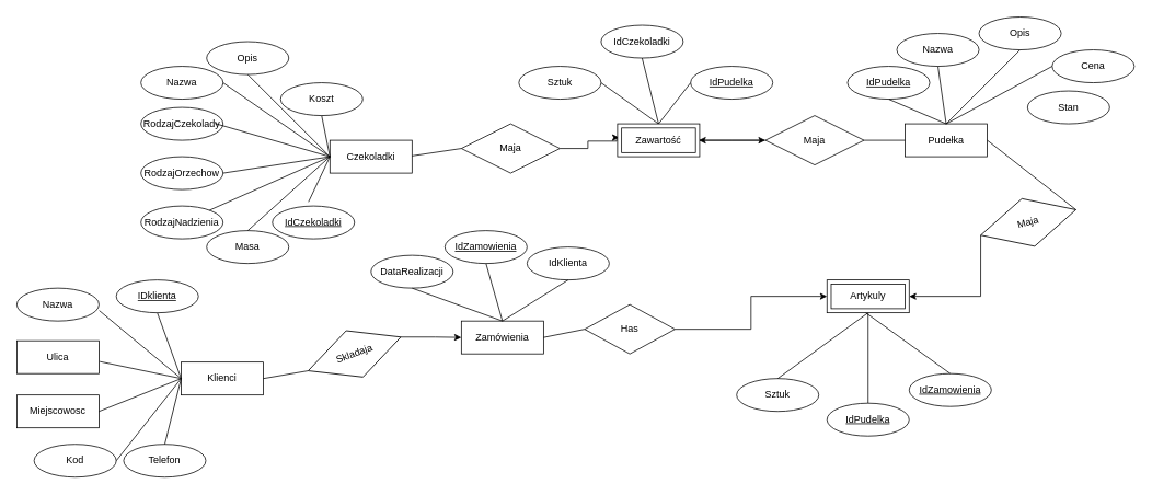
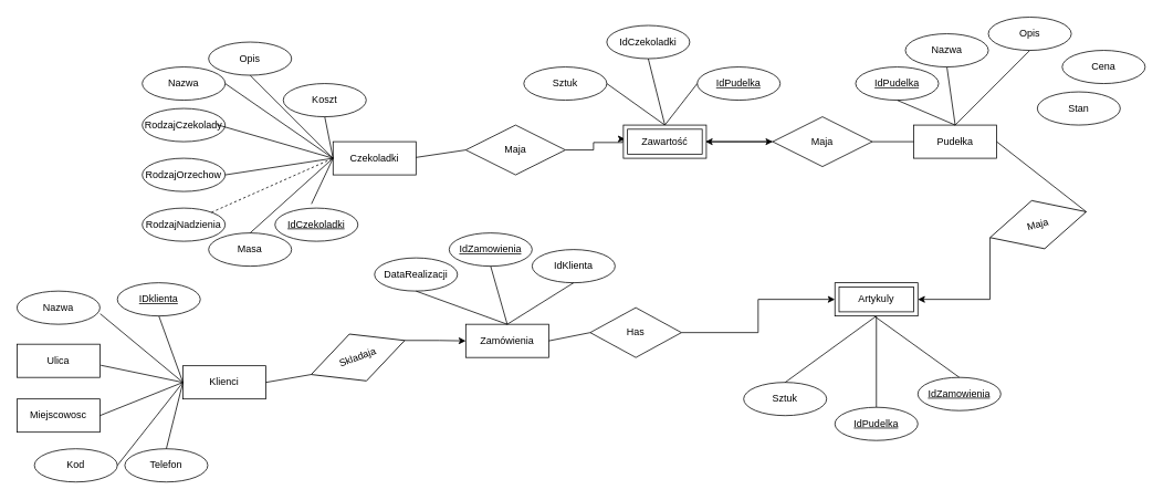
  <mxCell id="0" />
  <mxCell id="1" parent="0" />
  <mxCell id="2" value="Czekoladki&lt;br&gt;" style="whiteSpace=wrap;html=1;align=center;" parent="1" vertex="1"><mxGeometry x="401" y="170" width="100" height="40" as="geometry" /></mxCell>
  <mxCell id="3" value="Pudełka" style="whiteSpace=wrap;html=1;align=center;" parent="1" vertex="1"><mxGeometry x="1101" y="150" width="100" height="40" as="geometry" /></mxCell>
  <mxCell id="4" value="Klienci" style="whiteSpace=wrap;html=1;align=center;" parent="1" vertex="1"><mxGeometry x="220" y="440" width="100" height="40" as="geometry" /></mxCell>
  <mxCell id="5" value="Zamówienia" style="whiteSpace=wrap;html=1;align=center;" parent="1" vertex="1"><mxGeometry x="561" y="390" width="100" height="40" as="geometry" /></mxCell>
  <mxCell id="6" value="Nazwa" style="ellipse;whiteSpace=wrap;html=1;align=center;" parent="1" vertex="1"><mxGeometry x="171" y="80" width="100" height="40" as="geometry" /></mxCell>
  <mxCell id="7" value="Opis" style="ellipse;whiteSpace=wrap;html=1;align=center;" parent="1" vertex="1"><mxGeometry x="1191" y="20" width="100" height="40" as="geometry" /></mxCell>
  <mxCell id="8" value="Nazwa" style="ellipse;whiteSpace=wrap;html=1;align=center;" parent="1" vertex="1"><mxGeometry x="1091" y="40" width="100" height="40" as="geometry" /></mxCell>
  <mxCell id="9" value="Koszt" style="ellipse;whiteSpace=wrap;html=1;align=center;" parent="1" vertex="1"><mxGeometry x="341" y="100" width="100" height="40" as="geometry" /></mxCell>
  <mxCell id="10" value="Masa" style="ellipse;whiteSpace=wrap;html=1;align=center;" parent="1" vertex="1"><mxGeometry x="251" y="280" width="100" height="40" as="geometry" /></mxCell>
  <mxCell id="11" value="Opis" style="ellipse;whiteSpace=wrap;html=1;align=center;" parent="1" vertex="1"><mxGeometry x="251" y="50" width="100" height="40" as="geometry" /></mxCell>
  <mxCell id="12" value="RodzajNadzienia" style="ellipse;whiteSpace=wrap;html=1;align=center;" parent="1" vertex="1"><mxGeometry x="171" y="250" width="100" height="40" as="geometry" /></mxCell>
  <mxCell id="13" value="RodzajOrzechow" style="ellipse;whiteSpace=wrap;html=1;align=center;" parent="1" vertex="1"><mxGeometry x="171" y="190" width="100" height="40" as="geometry" /></mxCell>
  <mxCell id="14" value="RodzajCzekolady" style="ellipse;whiteSpace=wrap;html=1;align=center;" parent="1" vertex="1"><mxGeometry x="171" y="130" width="100" height="40" as="geometry" /></mxCell>
  <mxCell id="15" value="" style="endArrow=none;html=1;rounded=0;entryX=0;entryY=0.5;entryDx=0;entryDy=0;exitX=0.5;exitY=0;exitDx=0;exitDy=0;" parent="1" source="10" target="2" edge="1"><mxGeometry relative="1" as="geometry"><mxPoint x="341" y="250" as="sourcePoint" /><mxPoint x="501" y="250" as="targetPoint" /></mxGeometry></mxCell>
- <mxCell id="16" value="" style="endArrow=none;html=1;rounded=0;entryX=0;entryY=0.5;entryDx=0;entryDy=0;" parent="1" source="12" target="2" edge="1"><mxGeometry relative="1" as="geometry"><mxPoint x="251" y="260" as="sourcePoint" /><mxPoint x="411" y="260" as="targetPoint" /></mxGeometry></mxCell>
+ <mxCell id="16" value="" style="endArrow=none;html=1;rounded=0;entryX=0;entryY=0.5;entryDx=0;entryDy=0;dashed=1;" parent="1" source="12" target="2" edge="1"><mxGeometry relative="1" as="geometry"><mxPoint x="251" y="260" as="sourcePoint" /><mxPoint x="411" y="260" as="targetPoint" /></mxGeometry></mxCell>
  <mxCell id="17" value="" style="endArrow=none;html=1;rounded=0;entryX=0;entryY=0.5;entryDx=0;entryDy=0;" parent="1" target="37" edge="1"><mxGeometry relative="1" as="geometry"><mxPoint x="501" y="189" as="sourcePoint" /><mxPoint x="591" y="189" as="targetPoint" /></mxGeometry></mxCell>
  <mxCell id="18" value="" style="endArrow=none;html=1;rounded=0;exitX=0.44;exitY=-0.125;exitDx=0;exitDy=0;entryX=0;entryY=0.5;entryDx=0;entryDy=0;exitPerimeter=0;" parent="1" source="40" target="2" edge="1"><mxGeometry relative="1" as="geometry"><mxPoint x="381" y="250" as="sourcePoint" /><mxPoint x="601" y="269.5" as="targetPoint" /></mxGeometry></mxCell>
  <mxCell id="19" value="" style="endArrow=none;html=1;rounded=0;entryX=0.5;entryY=1;entryDx=0;entryDy=0;exitX=0;exitY=0.5;exitDx=0;exitDy=0;" parent="1" source="2" target="9" edge="1"><mxGeometry relative="1" as="geometry"><mxPoint x="361" y="180" as="sourcePoint" /><mxPoint x="471" y="120" as="targetPoint" /></mxGeometry></mxCell>
  <mxCell id="20" value="" style="endArrow=none;html=1;rounded=0;entryX=0;entryY=0.5;entryDx=0;entryDy=0;exitX=0.5;exitY=1;exitDx=0;exitDy=0;" parent="1" source="11" target="2" edge="1"><mxGeometry relative="1" as="geometry"><mxPoint x="361" y="120" as="sourcePoint" /><mxPoint x="511" y="99" as="targetPoint" /></mxGeometry></mxCell>
  <mxCell id="21" value="" style="endArrow=none;html=1;rounded=0;entryX=0;entryY=0.5;entryDx=0;entryDy=0;" parent="1" target="2" edge="1"><mxGeometry relative="1" as="geometry"><mxPoint x="261" y="149.5" as="sourcePoint" /><mxPoint x="351" y="180" as="targetPoint" /></mxGeometry></mxCell>
  <mxCell id="22" value="" style="endArrow=none;html=1;rounded=0;exitX=1;exitY=0.5;exitDx=0;exitDy=0;entryX=0;entryY=0.5;entryDx=0;entryDy=0;" parent="1" source="13" target="2" edge="1"><mxGeometry relative="1" as="geometry"><mxPoint x="851" y="380" as="sourcePoint" /><mxPoint x="1011" y="380" as="targetPoint" /></mxGeometry></mxCell>
  <mxCell id="23" value="" style="endArrow=none;html=1;rounded=0;exitX=1;exitY=0.5;exitDx=0;exitDy=0;entryX=0;entryY=0.5;entryDx=0;entryDy=0;" parent="1" source="6" target="2" edge="1"><mxGeometry relative="1" as="geometry"><mxPoint x="261" y="99" as="sourcePoint" /><mxPoint x="361" y="180" as="targetPoint" /></mxGeometry></mxCell>
  <mxCell id="24" value="Telefon" style="ellipse;whiteSpace=wrap;html=1;align=center;" parent="1" vertex="1"><mxGeometry x="150" y="540" width="100" height="40" as="geometry" /></mxCell>
  <mxCell id="25" value="Nazwa" style="ellipse;whiteSpace=wrap;html=1;align=center;" parent="1" vertex="1"><mxGeometry x="20" y="350" width="100" height="40" as="geometry" /></mxCell>
  <mxCell id="26" value="Sztuk" style="ellipse;whiteSpace=wrap;html=1;align=center;" parent="1" vertex="1"><mxGeometry x="896" y="460" width="100" height="40" as="geometry" /></mxCell>
  <mxCell id="27" value="Kod" style="ellipse;whiteSpace=wrap;html=1;align=center;" parent="1" vertex="1"><mxGeometry x="41" y="540" width="100" height="40" as="geometry" /></mxCell>
  <mxCell id="28" value="Miejscowosc" style="whiteSpace=wrap;html=1;align=center;rounded=0;" parent="1" vertex="1"><mxGeometry x="20" y="480" width="100" height="40" as="geometry" /></mxCell>
  <mxCell id="29" value="Ulica" style="whiteSpace=wrap;html=1;align=center;rounded=0;" parent="1" vertex="1"><mxGeometry x="20" y="414" width="100" height="40" as="geometry" /></mxCell>
  <mxCell id="30" value="IdKlienta" style="ellipse;whiteSpace=wrap;html=1;align=center;" parent="1" vertex="1"><mxGeometry x="641" y="300" width="100" height="40" as="geometry" /></mxCell>
  <mxCell id="31" value="DataRealizacji" style="ellipse;whiteSpace=wrap;html=1;align=center;" parent="1" vertex="1"><mxGeometry x="451" y="310" width="100" height="40" as="geometry" /></mxCell>
  <mxCell id="32" value="Sztuk" style="ellipse;whiteSpace=wrap;html=1;align=center;" parent="1" vertex="1"><mxGeometry x="631" y="80" width="100" height="40" as="geometry" /></mxCell>
  <mxCell id="33" value="Stan" style="ellipse;whiteSpace=wrap;html=1;align=center;" parent="1" vertex="1"><mxGeometry x="1250" y="110" width="100" height="40" as="geometry" /></mxCell>
  <mxCell id="34" value="Cena" style="ellipse;whiteSpace=wrap;html=1;align=center;" parent="1" vertex="1"><mxGeometry x="1280" y="60" width="100" height="40" as="geometry" /></mxCell>
  <mxCell id="35" value="IdCzekoladki" style="ellipse;whiteSpace=wrap;html=1;align=center;" parent="1" vertex="1"><mxGeometry x="731" y="30" width="100" height="40" as="geometry" /></mxCell>
  <mxCell id="36" style="edgeStyle=orthogonalEdgeStyle;rounded=0;orthogonalLoop=1;jettySize=auto;html=1;exitX=1;exitY=0.5;exitDx=0;exitDy=0;entryX=0.02;entryY=0.417;entryDx=0;entryDy=0;entryPerimeter=0;" parent="1" source="37" target="77" edge="1"><mxGeometry relative="1" as="geometry"><mxPoint x="750" y="170" as="targetPoint" /><Array as="points"><mxPoint x="715" y="180" /><mxPoint x="715" y="171" /><mxPoint x="750" y="171" /><mxPoint x="750" y="167" /></Array></mxGeometry></mxCell>
  <mxCell id="37" value="Maja" style="shape=rhombus;perimeter=rhombusPerimeter;whiteSpace=wrap;html=1;align=center;" parent="1" vertex="1"><mxGeometry x="561" y="150" width="120" height="60" as="geometry" /></mxCell>
  <mxCell id="38" style="edgeStyle=orthogonalEdgeStyle;rounded=0;orthogonalLoop=1;jettySize=auto;html=1;exitX=0;exitY=0.5;exitDx=0;exitDy=0;entryX=1;entryY=0.5;entryDx=0;entryDy=0;" parent="1" source="39" edge="1"><mxGeometry relative="1" as="geometry"><mxPoint x="850" y="170" as="targetPoint" /></mxGeometry></mxCell>
  <mxCell id="39" value="Maja" style="shape=rhombus;perimeter=rhombusPerimeter;whiteSpace=wrap;html=1;align=center;" parent="1" vertex="1"><mxGeometry x="931" y="140" width="120" height="60" as="geometry" /></mxCell>
  <mxCell id="40" value="IdCzekoladki" style="ellipse;whiteSpace=wrap;html=1;align=center;fontStyle=4;" parent="1" vertex="1"><mxGeometry x="331" y="250" width="100" height="40" as="geometry" /></mxCell>
  <mxCell id="41" value="" style="endArrow=none;html=1;rounded=0;entryX=0;entryY=0.5;entryDx=0;entryDy=0;exitX=1;exitY=0.5;exitDx=0;exitDy=0;" parent="1" source="39" target="3" edge="1"><mxGeometry relative="1" as="geometry"><mxPoint x="851" y="380" as="sourcePoint" /><mxPoint x="1011" y="380" as="targetPoint" /></mxGeometry></mxCell>
  <mxCell id="42" value="IdPudelka" style="ellipse;whiteSpace=wrap;html=1;align=center;fontStyle=4;" parent="1" vertex="1"><mxGeometry x="840" y="80" width="100" height="40" as="geometry" /></mxCell>
  <mxCell id="43" value="IdPudelka" style="ellipse;whiteSpace=wrap;html=1;align=center;fontStyle=4;" parent="1" vertex="1"><mxGeometry x="1031" y="80" width="100" height="40" as="geometry" /></mxCell>
  <mxCell id="44" style="edgeStyle=orthogonalEdgeStyle;rounded=0;orthogonalLoop=1;jettySize=auto;html=1;exitX=1;exitY=0.5;exitDx=0;exitDy=0;" parent="1" source="45" target="78" edge="1"><mxGeometry relative="1" as="geometry"><mxPoint x="1101" y="360" as="targetPoint" /><Array as="points"><mxPoint x="1193" y="360" /></Array></mxGeometry></mxCell>
  <mxCell id="45" value="Maja" style="shape=rhombus;perimeter=rhombusPerimeter;whiteSpace=wrap;html=1;align=center;direction=west;rotation=-15;" parent="1" vertex="1"><mxGeometry x="1191" y="240" width="120" height="60" as="geometry" /></mxCell>
  <mxCell id="46" value="" style="endArrow=none;html=1;rounded=0;entryX=1;entryY=0.5;entryDx=0;entryDy=0;exitX=0;exitY=0.5;exitDx=0;exitDy=0;" parent="1" source="45" target="3" edge="1"><mxGeometry relative="1" as="geometry"><mxPoint x="851" y="380" as="sourcePoint" /><mxPoint x="1011" y="380" as="targetPoint" /></mxGeometry></mxCell>
  <mxCell id="47" value="IdZamowienia" style="ellipse;whiteSpace=wrap;html=1;align=center;fontStyle=4;" parent="1" vertex="1"><mxGeometry x="1106" y="454" width="100" height="40" as="geometry" /></mxCell>
  <mxCell id="48" value="Has" style="shape=rhombus;perimeter=rhombusPerimeter;whiteSpace=wrap;html=1;align=center;" parent="1" vertex="1"><mxGeometry x="711" y="370" width="110" height="60" as="geometry" /></mxCell>
  <mxCell id="49" style="edgeStyle=orthogonalEdgeStyle;rounded=0;orthogonalLoop=1;jettySize=auto;html=1;exitX=1;exitY=0.5;exitDx=0;exitDy=0;entryX=0;entryY=0.5;entryDx=0;entryDy=0;" parent="1" source="50" target="5" edge="1"><mxGeometry relative="1" as="geometry" /></mxCell>
  <mxCell id="50" value="Skladaja" style="shape=rhombus;perimeter=rhombusPerimeter;whiteSpace=wrap;html=1;align=center;rotation=-20;" parent="1" vertex="1"><mxGeometry x="371" y="400" width="120" height="60" as="geometry" /></mxCell>
  <mxCell id="51" value="" style="endArrow=none;html=1;rounded=0;entryX=0;entryY=0.5;entryDx=0;entryDy=0;exitX=1;exitY=0.5;exitDx=0;exitDy=0;" parent="1" source="5" target="48" edge="1"><mxGeometry relative="1" as="geometry"><mxPoint x="691" y="400" as="sourcePoint" /><mxPoint x="791" y="410" as="targetPoint" /></mxGeometry></mxCell>
  <mxCell id="52" value="IdZamowienia" style="ellipse;whiteSpace=wrap;html=1;align=center;fontStyle=4;" parent="1" vertex="1"><mxGeometry x="541" y="280" width="100" height="40" as="geometry" /></mxCell>
  <mxCell id="53" value="IDklienta" style="ellipse;whiteSpace=wrap;html=1;align=center;fontStyle=4;" parent="1" vertex="1"><mxGeometry x="141" y="340" width="100" height="40" as="geometry" /></mxCell>
  <mxCell id="54" style="edgeStyle=orthogonalEdgeStyle;rounded=0;orthogonalLoop=1;jettySize=auto;html=1;exitX=1;exitY=0.5;exitDx=0;exitDy=0;" parent="1" source="48" target="78" edge="1"><mxGeometry relative="1" as="geometry"><mxPoint x="1001" y="360" as="targetPoint" /></mxGeometry></mxCell>
  <mxCell id="55" value="" style="endArrow=none;html=1;rounded=0;exitX=1;exitY=0.5;exitDx=0;exitDy=0;entryX=0;entryY=0.5;entryDx=0;entryDy=0;" parent="1" source="4" target="50" edge="1"><mxGeometry relative="1" as="geometry"><mxPoint x="351" y="520" as="sourcePoint" /><mxPoint x="511" y="520" as="targetPoint" /></mxGeometry></mxCell>
  <mxCell id="56" value="" style="endArrow=none;html=1;rounded=0;exitX=0.5;exitY=1;exitDx=0;exitDy=0;entryX=0.5;entryY=0;entryDx=0;entryDy=0;" parent="1" source="35" target="77" edge="1"><mxGeometry relative="1" as="geometry"><mxPoint x="650" y="130" as="sourcePoint" /><mxPoint x="800" y="150" as="targetPoint" /></mxGeometry></mxCell>
  <mxCell id="57" value="" style="endArrow=none;html=1;rounded=0;exitX=0;exitY=0.5;exitDx=0;exitDy=0;entryX=0.5;entryY=0;entryDx=0;entryDy=0;" parent="1" source="42" target="77" edge="1"><mxGeometry relative="1" as="geometry"><mxPoint x="791" y="80" as="sourcePoint" /><mxPoint x="800" y="150" as="targetPoint" /></mxGeometry></mxCell>
  <mxCell id="58" value="" style="endArrow=none;html=1;rounded=0;exitX=1;exitY=0.5;exitDx=0;exitDy=0;entryX=0.5;entryY=0;entryDx=0;entryDy=0;" parent="1" source="32" target="77" edge="1"><mxGeometry relative="1" as="geometry"><mxPoint x="720" y="160" as="sourcePoint" /><mxPoint x="800" y="150" as="targetPoint" /></mxGeometry></mxCell>
  <mxCell id="59" value="IdPudelka" style="ellipse;whiteSpace=wrap;html=1;align=center;fontStyle=4;" parent="1" vertex="1"><mxGeometry x="1006" y="490" width="100" height="40" as="geometry" /></mxCell>
  <mxCell id="60" value="" style="endArrow=none;html=1;rounded=0;exitX=1.003;exitY=0.683;exitDx=0;exitDy=0;exitPerimeter=0;entryX=0;entryY=0.5;entryDx=0;entryDy=0;" parent="1" source="25" target="4" edge="1"><mxGeometry relative="1" as="geometry"><mxPoint x="491" y="550" as="sourcePoint" /><mxPoint x="651" y="550" as="targetPoint" /></mxGeometry></mxCell>
  <mxCell id="61" value="" style="endArrow=none;html=1;rounded=0;exitX=1.01;exitY=0.634;exitDx=0;exitDy=0;exitPerimeter=0;entryX=0;entryY=0.5;entryDx=0;entryDy=0;" parent="1" source="29" target="4" edge="1"><mxGeometry relative="1" as="geometry"><mxPoint x="331" y="540" as="sourcePoint" /><mxPoint x="491" y="540" as="targetPoint" /></mxGeometry></mxCell>
  <mxCell id="62" value="" style="endArrow=none;html=1;rounded=0;exitX=1;exitY=0.5;exitDx=0;exitDy=0;entryX=0;entryY=0.5;entryDx=0;entryDy=0;" parent="1" source="28" target="4" edge="1"><mxGeometry relative="1" as="geometry"><mxPoint x="391" y="559.66" as="sourcePoint" /><mxPoint x="551" y="559.66" as="targetPoint" /></mxGeometry></mxCell>
  <mxCell id="63" value="" style="endArrow=none;html=1;rounded=0;exitX=1;exitY=0.5;exitDx=0;exitDy=0;entryX=0;entryY=0.5;entryDx=0;entryDy=0;" parent="1" source="27" target="4" edge="1"><mxGeometry relative="1" as="geometry"><mxPoint x="120" y="660" as="sourcePoint" /><mxPoint x="220" y="470" as="targetPoint" /></mxGeometry></mxCell>
  <mxCell id="64" value="" style="endArrow=none;html=1;rounded=0;exitX=0.5;exitY=1;exitDx=0;exitDy=0;entryX=0;entryY=0.5;entryDx=0;entryDy=0;" parent="1" source="53" target="4" edge="1"><mxGeometry relative="1" as="geometry"><mxPoint x="530" y="610" as="sourcePoint" /><mxPoint x="520" y="690" as="targetPoint" /><Array as="points" /></mxGeometry></mxCell>
  <mxCell id="65" value="" style="endArrow=none;html=1;rounded=0;exitX=0.5;exitY=0;exitDx=0;exitDy=0;entryX=0;entryY=0.5;entryDx=0;entryDy=0;" parent="1" source="24" target="4" edge="1"><mxGeometry relative="1" as="geometry"><mxPoint x="530" y="610" as="sourcePoint" /><mxPoint x="690" y="610" as="targetPoint" /></mxGeometry></mxCell>
  <mxCell id="66" value="" style="endArrow=none;html=1;rounded=0;exitX=0.5;exitY=1;exitDx=0;exitDy=0;entryX=0.5;entryY=0;entryDx=0;entryDy=0;" parent="1" source="31" target="5" edge="1"><mxGeometry relative="1" as="geometry"><mxPoint x="411" y="650" as="sourcePoint" /><mxPoint x="571" y="650" as="targetPoint" /></mxGeometry></mxCell>
  <mxCell id="67" value="" style="endArrow=none;html=1;rounded=0;exitX=0.5;exitY=1;exitDx=0;exitDy=0;entryX=0.5;entryY=0;entryDx=0;entryDy=0;" parent="1" source="52" target="5" edge="1"><mxGeometry relative="1" as="geometry"><mxPoint x="555" y="710" as="sourcePoint" /><mxPoint x="630" y="370" as="targetPoint" /></mxGeometry></mxCell>
  <mxCell id="68" value="" style="endArrow=none;html=1;rounded=0;exitX=0.5;exitY=1;exitDx=0;exitDy=0;entryX=0.5;entryY=0;entryDx=0;entryDy=0;" parent="1" source="30" target="5" edge="1"><mxGeometry relative="1" as="geometry"><mxPoint x="565" y="720" as="sourcePoint" /><mxPoint x="725" y="720" as="targetPoint" /></mxGeometry></mxCell>
  <mxCell id="69" value="" style="endArrow=none;html=1;rounded=0;entryX=0.5;entryY=0;entryDx=0;entryDy=0;exitX=0.5;exitY=1;exitDx=0;exitDy=0;" parent="1" source="78" target="26" edge="1"><mxGeometry relative="1" as="geometry"><mxPoint x="1051" y="370" as="sourcePoint" /><mxPoint x="735" y="730" as="targetPoint" /></mxGeometry></mxCell>
  <mxCell id="70" value="" style="endArrow=none;html=1;rounded=0;entryX=0.5;entryY=0;entryDx=0;entryDy=0;" parent="1" source="78" target="59" edge="1"><mxGeometry relative="1" as="geometry"><mxPoint x="1051" y="380" as="sourcePoint" /><mxPoint x="745" y="740" as="targetPoint" /></mxGeometry></mxCell>
  <mxCell id="71" value="" style="endArrow=none;html=1;rounded=0;exitX=0.446;exitY=0.952;exitDx=0;exitDy=0;entryX=0.5;entryY=0;entryDx=0;entryDy=0;exitPerimeter=0;" parent="1" source="78" target="47" edge="1"><mxGeometry relative="1" as="geometry"><mxPoint x="1051" y="380" as="sourcePoint" /><mxPoint x="755" y="750" as="targetPoint" /></mxGeometry></mxCell>
  <mxCell id="72" value="" style="endArrow=none;html=1;rounded=0;exitX=0.5;exitY=1;exitDx=0;exitDy=0;entryX=0.5;entryY=0;entryDx=0;entryDy=0;" parent="1" source="8" target="3" edge="1"><mxGeometry relative="1" as="geometry"><mxPoint x="750" y="249.17" as="sourcePoint" /><mxPoint x="910" y="249.17" as="targetPoint" /></mxGeometry></mxCell>
  <mxCell id="73" value="" style="endArrow=none;html=1;rounded=0;entryX=0.5;entryY=0;entryDx=0;entryDy=0;exitX=0.5;exitY=1;exitDx=0;exitDy=0;" parent="1" source="43" target="3" edge="1"><mxGeometry relative="1" as="geometry"><mxPoint x="760" y="259.17" as="sourcePoint" /><mxPoint x="920" y="259.17" as="targetPoint" /></mxGeometry></mxCell>
  <mxCell id="74" value="" style="endArrow=none;html=1;rounded=0;exitX=0.5;exitY=1;exitDx=0;exitDy=0;entryX=0.5;entryY=0;entryDx=0;entryDy=0;" parent="1" source="7" target="3" edge="1"><mxGeometry relative="1" as="geometry"><mxPoint x="770" y="269.17" as="sourcePoint" /><mxPoint x="930" y="269.17" as="targetPoint" /></mxGeometry></mxCell>
- <mxCell id="75" value="" style="endArrow=none;html=1;rounded=0;exitX=0;exitY=0.5;exitDx=0;exitDy=0;entryX=0.5;entryY=0;entryDx=0;entryDy=0;" parent="1" source="34" target="3" edge="1"><mxGeometry relative="1" as="geometry"><mxPoint x="780" y="279.17" as="sourcePoint" /><mxPoint x="940" y="279.17" as="targetPoint" /></mxGeometry></mxCell>
  <mxCell id="76" value="" style="edgeStyle=orthogonalEdgeStyle;rounded=0;orthogonalLoop=1;jettySize=auto;html=1;exitX=1;exitY=0.5;exitDx=0;exitDy=0;" edge="1" parent="1" source="77" target="39"><mxGeometry relative="1" as="geometry" /></mxCell>
  <mxCell id="77" value="Zawartość" style="shape=ext;margin=3;double=1;whiteSpace=wrap;html=1;align=center;" vertex="1" parent="1"><mxGeometry x="751" y="150" width="100" height="40" as="geometry" /></mxCell>
  <mxCell id="78" value="Artykuly" style="shape=ext;margin=3;double=1;whiteSpace=wrap;html=1;align=center;" vertex="1" parent="1"><mxGeometry x="1006" y="340" width="100" height="40" as="geometry" /></mxCell>
